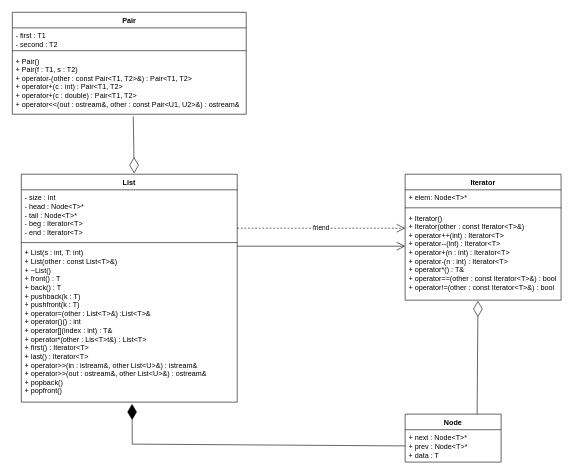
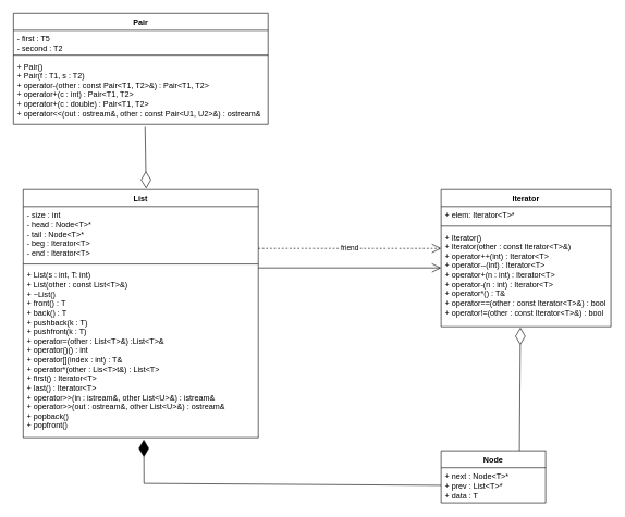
  <mxCell id="0" />
  <mxCell id="1" parent="0" />
  <mxCell id="2" value="List" style="swimlane;fontStyle=1;align=center;verticalAlign=top;childLayout=stackLayout;horizontal=1;startSize=26;horizontalStack=0;resizeParent=1;resizeParentMax=0;resizeLast=0;collapsible=1;marginBottom=0;whiteSpace=wrap;html=1;" vertex="1" parent="1"><mxGeometry x="35" y="290" width="360" height="380" as="geometry" /></mxCell>
  <mxCell id="3" value="- size : int&lt;div&gt;- head : Node&amp;lt;T&amp;gt;*&lt;/div&gt;&lt;div&gt;- tail : Node&lt;span style=&quot;background-color: transparent; color: light-dark(rgb(0, 0, 0), rgb(255, 255, 255));&quot;&gt;&amp;lt;T&amp;gt;&lt;/span&gt;&lt;span style=&quot;background-color: transparent; color: light-dark(rgb(0, 0, 0), rgb(255, 255, 255));&quot;&gt;*&lt;/span&gt;&lt;/div&gt;&lt;div&gt;- beg : Iterator&lt;span style=&quot;background-color: transparent; color: light-dark(rgb(0, 0, 0), rgb(255, 255, 255));&quot;&gt;&amp;lt;T&amp;gt;&lt;/span&gt;&lt;/div&gt;&lt;div&gt;- end : Iterator&amp;lt;T&amp;gt;&lt;br&gt;&lt;div&gt;&lt;br&gt;&lt;/div&gt;&lt;/div&gt;" style="text;strokeColor=none;fillColor=none;align=left;verticalAlign=top;spacingLeft=4;spacingRight=4;overflow=hidden;rotatable=0;points=[[0,0.5],[1,0.5]];portConstraint=eastwest;whiteSpace=wrap;html=1;" vertex="1" parent="2"><mxGeometry y="26" width="360" height="84" as="geometry" /></mxCell>
  <mxCell id="4" value="" style="line;strokeWidth=1;fillColor=none;align=left;verticalAlign=middle;spacingTop=-1;spacingLeft=3;spacingRight=3;rotatable=0;labelPosition=right;points=[];portConstraint=eastwest;strokeColor=inherit;" vertex="1" parent="2"><mxGeometry y="110" width="360" height="8" as="geometry" /></mxCell>
  <mxCell id="5" value="+ List(s : int, T: int)&lt;div&gt;+ List(other : const List&lt;span style=&quot;background-color: transparent; color: light-dark(rgb(0, 0, 0), rgb(255, 255, 255));&quot;&gt;&amp;lt;T&amp;gt;&lt;/span&gt;&lt;span style=&quot;background-color: transparent; color: light-dark(rgb(0, 0, 0), rgb(255, 255, 255));&quot;&gt;&amp;amp;)&lt;/span&gt;&lt;/div&gt;&lt;div&gt;+ ~List()&lt;/div&gt;&lt;div&gt;+ front() : T&lt;/div&gt;&lt;div&gt;+ back() : T&lt;br&gt;&lt;/div&gt;&lt;div&gt;+ pushback(k : T)&lt;/div&gt;&lt;div&gt;+ pushfront(k : T)&lt;br&gt;&lt;/div&gt;&lt;div&gt;+ operator=(other : List&lt;span style=&quot;background-color: transparent; color: light-dark(rgb(0, 0, 0), rgb(255, 255, 255));&quot;&gt;&amp;lt;T&amp;gt;&lt;/span&gt;&lt;span style=&quot;background-color: transparent; color: light-dark(rgb(0, 0, 0), rgb(255, 255, 255));&quot;&gt;&amp;amp;) :List&lt;/span&gt;&lt;span style=&quot;background-color: transparent; color: light-dark(rgb(0, 0, 0), rgb(255, 255, 255));&quot;&gt;&amp;lt;T&amp;gt;&lt;/span&gt;&lt;span style=&quot;background-color: transparent; color: light-dark(rgb(0, 0, 0), rgb(255, 255, 255));&quot;&gt;&amp;amp;&lt;/span&gt;&lt;/div&gt;&lt;div&gt;+ operator()() : int&lt;/div&gt;&lt;div&gt;+&amp;nbsp;&lt;span style=&quot;background-color: transparent; color: light-dark(rgb(0, 0, 0), rgb(255, 255, 255));&quot;&gt;operator[](index : int) : T&amp;amp;&lt;/span&gt;&lt;/div&gt;&lt;div&gt;+&amp;nbsp;&lt;span style=&quot;color: light-dark(rgb(0, 0, 0), rgb(255, 255, 255)); background-color: transparent;&quot;&gt;operator*(&lt;/span&gt;other : Lis&lt;span style=&quot;background-color: transparent; color: light-dark(rgb(0, 0, 0), rgb(255, 255, 255));&quot;&gt;&amp;lt;T&amp;gt;&lt;/span&gt;&lt;span style=&quot;background-color: transparent; color: light-dark(rgb(0, 0, 0), rgb(255, 255, 255));&quot;&gt;t&amp;amp;&lt;/span&gt;&lt;span style=&quot;background-color: transparent; color: light-dark(rgb(0, 0, 0), rgb(255, 255, 255));&quot;&gt;) : List&lt;/span&gt;&lt;span style=&quot;background-color: transparent; color: light-dark(rgb(0, 0, 0), rgb(255, 255, 255));&quot;&gt;&amp;lt;T&amp;gt;&lt;/span&gt;&lt;/div&gt;&lt;div&gt;&lt;span style=&quot;color: light-dark(rgb(0, 0, 0), rgb(255, 255, 255)); background-color: transparent;&quot;&gt;+ first() : Iterator&lt;/span&gt;&lt;span style=&quot;background-color: transparent; color: light-dark(rgb(0, 0, 0), rgb(255, 255, 255));&quot;&gt;&amp;lt;T&amp;gt;&lt;/span&gt;&lt;/div&gt;&lt;div&gt;+ last() : Iterator&lt;span style=&quot;background-color: transparent; color: light-dark(rgb(0, 0, 0), rgb(255, 255, 255));&quot;&gt;&amp;lt;T&amp;gt;&lt;/span&gt;&lt;span style=&quot;color: light-dark(rgb(0, 0, 0), rgb(255, 255, 255)); background-color: transparent;&quot;&gt;&lt;br&gt;&lt;/span&gt;&lt;/div&gt;&lt;div&gt;+ operator&amp;gt;&amp;gt;(in :&amp;nbsp;istream&amp;amp;,&amp;nbsp;other&amp;nbsp;List&lt;span style=&quot;background-color: transparent; color: light-dark(rgb(0, 0, 0), rgb(255, 255, 255));&quot;&gt;&amp;lt;U&amp;gt;&lt;/span&gt;&lt;span style=&quot;background-color: transparent; color: light-dark(rgb(0, 0, 0), rgb(255, 255, 255));&quot;&gt;&amp;amp;) :&amp;nbsp;istream&amp;amp;&lt;/span&gt;&lt;/div&gt;&lt;div&gt;+ operator&amp;gt;&amp;gt;(out :&amp;nbsp;ostream&amp;amp;,&amp;nbsp;other&amp;nbsp;List&lt;span style=&quot;background-color: transparent; color: light-dark(rgb(0, 0, 0), rgb(255, 255, 255));&quot;&gt;&amp;lt;U&amp;gt;&lt;/span&gt;&lt;span style=&quot;background-color: transparent; color: light-dark(rgb(0, 0, 0), rgb(255, 255, 255));&quot;&gt;&amp;amp;) :&amp;nbsp;ostream&amp;amp;&lt;/span&gt;&lt;/div&gt;&lt;div&gt;+ popback()&lt;/div&gt;&lt;div&gt;+ popfront()&lt;/div&gt;&lt;div&gt;&lt;br&gt;&lt;/div&gt;&lt;div&gt;&lt;span style=&quot;background-color: transparent; color: light-dark(rgb(0, 0, 0), rgb(255, 255, 255));&quot;&gt;&lt;br&gt;&lt;/span&gt;&lt;/div&gt;&lt;div&gt;&lt;br&gt;&lt;/div&gt;&lt;div&gt;&lt;br&gt;&lt;/div&gt;&lt;div&gt;&lt;br&gt;&lt;/div&gt;&lt;div&gt;&lt;br&gt;&lt;/div&gt;" style="text;strokeColor=none;fillColor=none;align=left;verticalAlign=top;spacingLeft=4;spacingRight=4;overflow=hidden;rotatable=0;points=[[0,0.5],[1,0.5]];portConstraint=eastwest;whiteSpace=wrap;html=1;" vertex="1" parent="2"><mxGeometry y="118" width="360" height="262" as="geometry" /></mxCell>
  <mxCell id="6" value="Iterator" style="swimlane;fontStyle=1;align=center;verticalAlign=top;childLayout=stackLayout;horizontal=1;startSize=26;horizontalStack=0;resizeParent=1;resizeParentMax=0;resizeLast=0;collapsible=1;marginBottom=0;whiteSpace=wrap;html=1;" vertex="1" parent="1"><mxGeometry x="675" y="290" width="260" height="210" as="geometry" /></mxCell>
- <mxCell id="7" value="+ elem: Node&amp;lt;T&amp;gt;*" style="text;strokeColor=none;fillColor=none;align=left;verticalAlign=top;spacingLeft=4;spacingRight=4;overflow=hidden;rotatable=0;points=[[0,0.5],[1,0.5]];portConstraint=eastwest;whiteSpace=wrap;html=1;" vertex="1" parent="6"><mxGeometry y="26" width="260" height="26" as="geometry" /></mxCell>
+ <mxCell id="7" value="+ elem: Iterator&amp;lt;T&amp;gt;*" style="text;strokeColor=none;fillColor=none;align=left;verticalAlign=top;spacingLeft=4;spacingRight=4;overflow=hidden;rotatable=0;points=[[0,0.5],[1,0.5]];portConstraint=eastwest;whiteSpace=wrap;html=1;" vertex="1" parent="6"><mxGeometry y="26" width="260" height="26" as="geometry" /></mxCell>
  <mxCell id="8" value="" style="line;strokeWidth=1;fillColor=none;align=left;verticalAlign=middle;spacingTop=-1;spacingLeft=3;spacingRight=3;rotatable=0;labelPosition=right;points=[];portConstraint=eastwest;strokeColor=inherit;" vertex="1" parent="6"><mxGeometry y="52" width="260" height="8" as="geometry" /></mxCell>
  <mxCell id="9" value="+ Iterator()&lt;div&gt;&lt;div&gt;+ Iterator(other : const Iterator&lt;span style=&quot;background-color: transparent; color: light-dark(rgb(0, 0, 0), rgb(255, 255, 255));&quot;&gt;&amp;lt;T&amp;gt;&lt;/span&gt;&lt;span style=&quot;background-color: transparent; color: light-dark(rgb(0, 0, 0), rgb(255, 255, 255));&quot;&gt;&amp;amp;)&lt;/span&gt;&lt;/div&gt;&lt;div&gt;&lt;div&gt;&lt;div&gt;+ operator++(int) : Iterator&lt;span style=&quot;background-color: transparent; color: light-dark(rgb(0, 0, 0), rgb(255, 255, 255));&quot;&gt;&amp;lt;T&amp;gt;&lt;/span&gt;&lt;/div&gt;&lt;/div&gt;&lt;/div&gt;&lt;/div&gt;&lt;div&gt;&lt;div&gt;+ operator--(int) : Iterator&lt;span style=&quot;background-color: transparent; color: light-dark(rgb(0, 0, 0), rgb(255, 255, 255));&quot;&gt;&amp;lt;T&amp;gt;&lt;/span&gt;&lt;/div&gt;&lt;div&gt;&lt;div&gt;+ operator+(n : int) : Iterator&lt;span style=&quot;background-color: transparent; color: light-dark(rgb(0, 0, 0), rgb(255, 255, 255));&quot;&gt;&amp;lt;T&amp;gt;&lt;/span&gt;&lt;/div&gt;&lt;div&gt;&lt;div&gt;+ operator-(n : int) : Iterator&lt;span style=&quot;background-color: transparent; color: light-dark(rgb(0, 0, 0), rgb(255, 255, 255));&quot;&gt;&amp;lt;T&amp;gt;&lt;/span&gt;&lt;/div&gt;&lt;div&gt;+ operator*() : T&amp;amp;&lt;/div&gt;&lt;div&gt;+ operator==(&lt;span style=&quot;background-color: transparent; color: light-dark(rgb(0, 0, 0), rgb(255, 255, 255));&quot;&gt;other : const Iterator&lt;/span&gt;&lt;span style=&quot;background-color: transparent; color: light-dark(rgb(0, 0, 0), rgb(255, 255, 255));&quot;&gt;&amp;lt;T&amp;gt;&lt;/span&gt;&lt;span style=&quot;background-color: transparent; color: light-dark(rgb(0, 0, 0), rgb(255, 255, 255));&quot;&gt;&amp;amp;) : bool&lt;/span&gt;&lt;/div&gt;&lt;div&gt;+ operator!=(&lt;span style=&quot;color: light-dark(rgb(0, 0, 0), rgb(255, 255, 255)); background-color: transparent;&quot;&gt;other : const Iterator&lt;/span&gt;&lt;span style=&quot;background-color: transparent; color: light-dark(rgb(0, 0, 0), rgb(255, 255, 255));&quot;&gt;&amp;lt;T&amp;gt;&lt;/span&gt;&lt;span style=&quot;background-color: transparent; color: light-dark(rgb(0, 0, 0), rgb(255, 255, 255));&quot;&gt;&amp;amp;) : bool&lt;/span&gt;&lt;/div&gt;&lt;div&gt;&lt;span style=&quot;background-color: transparent; color: light-dark(rgb(0, 0, 0), rgb(255, 255, 255));&quot;&gt;&lt;br&gt;&lt;/span&gt;&lt;/div&gt;&lt;div&gt;&lt;br&gt;&lt;/div&gt;&lt;/div&gt;&lt;div&gt;&lt;br&gt;&lt;/div&gt;&lt;/div&gt;&lt;div&gt;&lt;br&gt;&lt;/div&gt;&lt;/div&gt;&lt;div&gt;&lt;br&gt;&lt;/div&gt;" style="text;strokeColor=none;fillColor=none;align=left;verticalAlign=top;spacingLeft=4;spacingRight=4;overflow=hidden;rotatable=0;points=[[0,0.5],[1,0.5]];portConstraint=eastwest;whiteSpace=wrap;html=1;" vertex="1" parent="6"><mxGeometry y="60" width="260" height="150" as="geometry" /></mxCell>
  <mxCell id="10" value="Node" style="swimlane;fontStyle=1;align=center;verticalAlign=top;childLayout=stackLayout;horizontal=1;startSize=26;horizontalStack=0;resizeParent=1;resizeParentMax=0;resizeLast=0;collapsible=1;marginBottom=0;whiteSpace=wrap;html=1;" vertex="1" parent="1"><mxGeometry x="675" y="690" width="160" height="80" as="geometry" /></mxCell>
- <mxCell id="11" value="+ next : Node&amp;lt;T&amp;gt;*&lt;div&gt;+ prev : Node&lt;span style=&quot;background-color: transparent; color: light-dark(rgb(0, 0, 0), rgb(255, 255, 255));&quot;&gt;&amp;lt;T&amp;gt;&lt;/span&gt;&lt;span style=&quot;background-color: transparent; color: light-dark(rgb(0, 0, 0), rgb(255, 255, 255));&quot;&gt;*&lt;/span&gt;&lt;/div&gt;&lt;div&gt;+ data : T&lt;/div&gt;" style="text;strokeColor=none;fillColor=none;align=left;verticalAlign=top;spacingLeft=4;spacingRight=4;overflow=hidden;rotatable=0;points=[[0,0.5],[1,0.5]];portConstraint=eastwest;whiteSpace=wrap;html=1;" vertex="1" parent="10"><mxGeometry y="26" width="160" height="54" as="geometry" /></mxCell>
+ <mxCell id="11" value="+ next : Node&amp;lt;T&amp;gt;*&lt;div&gt;+ prev : List&lt;span style=&quot;background-color: transparent; color: light-dark(rgb(0, 0, 0), rgb(255, 255, 255));&quot;&gt;&amp;lt;T&amp;gt;&lt;/span&gt;&lt;span style=&quot;background-color: transparent; color: light-dark(rgb(0, 0, 0), rgb(255, 255, 255));&quot;&gt;*&lt;/span&gt;&lt;/div&gt;&lt;div&gt;+ data : T&lt;/div&gt;" style="text;strokeColor=none;fillColor=none;align=left;verticalAlign=top;spacingLeft=4;spacingRight=4;overflow=hidden;rotatable=0;points=[[0,0.5],[1,0.5]];portConstraint=eastwest;whiteSpace=wrap;html=1;" vertex="1" parent="10"><mxGeometry y="26" width="160" height="54" as="geometry" /></mxCell>
  <mxCell id="12" value="" style="endArrow=diamondThin;endFill=1;endSize=24;html=1;rounded=0;exitX=0;exitY=0.5;exitDx=0;exitDy=0;entryX=0.513;entryY=1.011;entryDx=0;entryDy=0;entryPerimeter=0;" edge="1" parent="1" source="11" target="5"><mxGeometry width="160" relative="1" as="geometry"><mxPoint x="75" y="700" as="sourcePoint" /><mxPoint x="235" y="700" as="targetPoint" /><Array as="points"><mxPoint x="220" y="740" /></Array></mxGeometry></mxCell>
  <mxCell id="13" value="" style="endArrow=diamondThin;endFill=0;endSize=24;html=1;rounded=0;entryX=0.467;entryY=1.008;entryDx=0;entryDy=0;entryPerimeter=0;exitX=0.75;exitY=0;exitDx=0;exitDy=0;" edge="1" parent="1" source="10" target="9"><mxGeometry width="160" relative="1" as="geometry"><mxPoint x="645" y="540" as="sourcePoint" /><mxPoint x="805" y="540" as="targetPoint" /></mxGeometry></mxCell>
  <mxCell id="14" value="friend" style="endArrow=open;endSize=12;dashed=1;html=1;rounded=0;" edge="1" parent="1"><mxGeometry x="-0.002" width="160" relative="1" as="geometry"><mxPoint x="395" y="380" as="sourcePoint" /><mxPoint x="675" y="380" as="targetPoint" /><mxPoint as="offset" /></mxGeometry></mxCell>
  <mxCell id="15" value="" style="endArrow=open;endFill=1;endSize=12;html=1;rounded=0;entryX=0;entryY=0.4;entryDx=0;entryDy=0;entryPerimeter=0;" edge="1" parent="1" target="9"><mxGeometry width="160" relative="1" as="geometry"><mxPoint x="395" y="410" as="sourcePoint" /><mxPoint x="555" y="410" as="targetPoint" /></mxGeometry></mxCell>
  <mxCell id="16" value="Pair" style="swimlane;fontStyle=1;align=center;verticalAlign=top;childLayout=stackLayout;horizontal=1;startSize=26;horizontalStack=0;resizeParent=1;resizeParentMax=0;resizeLast=0;collapsible=1;marginBottom=0;whiteSpace=wrap;html=1;" vertex="1" parent="1"><mxGeometry x="20" y="20" width="390" height="170" as="geometry" /></mxCell>
- <mxCell id="17" value="- first : T1&lt;div&gt;- second : T2&lt;br&gt;&lt;div&gt;&lt;br&gt;&lt;/div&gt;&lt;/div&gt;" style="text;strokeColor=none;fillColor=none;align=left;verticalAlign=top;spacingLeft=4;spacingRight=4;overflow=hidden;rotatable=0;points=[[0,0.5],[1,0.5]];portConstraint=eastwest;whiteSpace=wrap;html=1;" vertex="1" parent="16"><mxGeometry y="26" width="390" height="34" as="geometry" /></mxCell>
+ <mxCell id="17" value="- first : T5&lt;div&gt;- second : T2&lt;br&gt;&lt;div&gt;&lt;br&gt;&lt;/div&gt;&lt;/div&gt;" style="text;strokeColor=none;fillColor=none;align=left;verticalAlign=top;spacingLeft=4;spacingRight=4;overflow=hidden;rotatable=0;points=[[0,0.5],[1,0.5]];portConstraint=eastwest;whiteSpace=wrap;html=1;" vertex="1" parent="16"><mxGeometry y="26" width="390" height="34" as="geometry" /></mxCell>
  <mxCell id="18" value="" style="line;strokeWidth=1;fillColor=none;align=left;verticalAlign=middle;spacingTop=-1;spacingLeft=3;spacingRight=3;rotatable=0;labelPosition=right;points=[];portConstraint=eastwest;strokeColor=inherit;" vertex="1" parent="16"><mxGeometry y="60" width="390" height="8" as="geometry" /></mxCell>
  <mxCell id="19" value="+ Pair()&lt;div&gt;&lt;div&gt;+ Pair(f : T1, s : T2)&lt;/div&gt;&lt;div&gt;&lt;div&gt;&lt;div&gt;+ operator-(other : const Pair&amp;lt;T1, T2&amp;gt;&amp;amp;) :&amp;nbsp;&lt;span style=&quot;background-color: transparent;&quot;&gt;Pair&amp;lt;T1, T2&amp;gt;&lt;/span&gt;&lt;/div&gt;&lt;/div&gt;&lt;/div&gt;&lt;/div&gt;&lt;div&gt;&lt;div&gt;&lt;div&gt;+ operator+(c : int) :&amp;nbsp;&lt;span style=&quot;background-color: transparent;&quot;&gt;Pair&amp;lt;T1, T2&amp;gt;&lt;/span&gt;&lt;/div&gt;&lt;div&gt;&lt;/div&gt;&lt;/div&gt;&lt;div&gt;&lt;div&gt;+ operator+(c : double) :&amp;nbsp;&lt;span style=&quot;background-color: transparent;&quot;&gt;Pair&amp;lt;T1, T2&amp;gt;&lt;/span&gt;&lt;br&gt;&lt;/div&gt;&lt;div&gt;&lt;div&gt;+ operator&amp;lt;&amp;lt;(out : ostream&amp;amp;, other : const Pair&amp;lt;U1, U2&amp;gt;&amp;amp;) :&amp;nbsp;&lt;span style=&quot;background-color: transparent;&quot;&gt;ostream&amp;amp;&lt;/span&gt;&lt;/div&gt;&lt;div&gt;&lt;br&gt;&lt;/div&gt;&lt;/div&gt;&lt;div&gt;&lt;br&gt;&lt;/div&gt;&lt;/div&gt;&lt;div&gt;&lt;br&gt;&lt;/div&gt;&lt;/div&gt;&lt;div&gt;&lt;br&gt;&lt;/div&gt;" style="text;strokeColor=none;fillColor=none;align=left;verticalAlign=top;spacingLeft=4;spacingRight=4;overflow=hidden;rotatable=0;points=[[0,0.5],[1,0.5]];portConstraint=eastwest;whiteSpace=wrap;html=1;" vertex="1" parent="16"><mxGeometry y="68" width="390" height="102" as="geometry" /></mxCell>
  <mxCell id="20" value="" style="endArrow=diamondThin;endFill=0;endSize=24;html=1;rounded=0;entryX=0.523;entryY=-0.004;entryDx=0;entryDy=0;entryPerimeter=0;exitX=0.517;exitY=1.036;exitDx=0;exitDy=0;exitPerimeter=0;" edge="1" parent="1" source="19" target="2"><mxGeometry width="160" relative="1" as="geometry"><mxPoint x="105" y="220" as="sourcePoint" /><mxPoint x="265" y="220" as="targetPoint" /></mxGeometry></mxCell>
